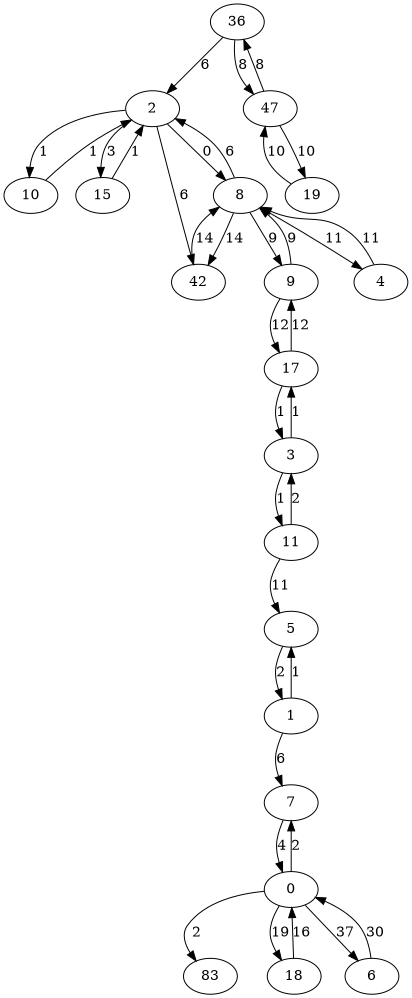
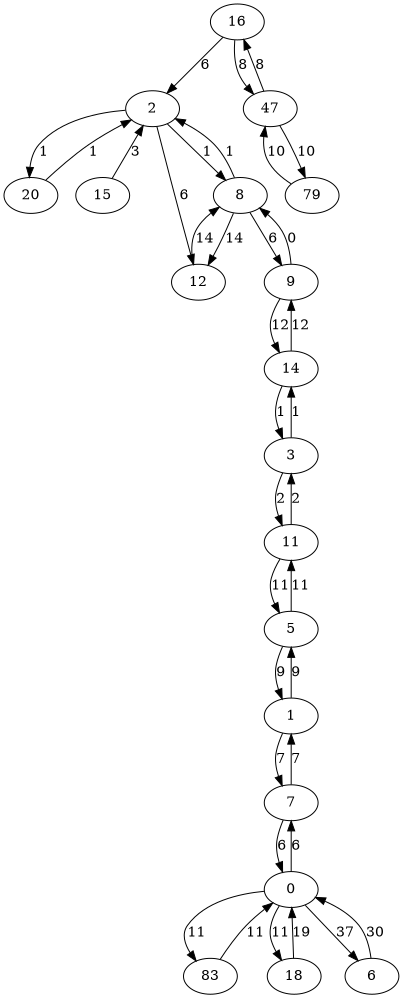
  digraph {
    2
    8
-   10
+   10 [label=20]
    15
-   12 [label=42]
+   12
    9
-   4
-   16 [label=36]
+   16
    n9 [label=47]
-   14 [label=17]
+   14
    3
    11
    5
    1
    0
    7
    n17 [label=83]
    18
    6
-   19
-   2 -> 8 [label=0]
+   19 [label=79]
+   2 -> 8 [label=1]
    2 -> 10 [label=1]
-   2 -> 15 [label=3]
    2 -> 12 [label=6]
-   8 -> 2 [label=6]
+   8 -> 2 [label=1]
    8 -> 12 [label=14]
-   8 -> 9 [label=9]
-   8 -> 4 [label=11]
+   8 -> 9 [label=6]
    10 -> 2 [label=1]
-   15 -> 2 [label=1]
+   15 -> 2 [label=3]
    12 -> 8 [label=14]
-   9 -> 8 [label=9]
+   9 -> 8 [label=0]
    9 -> 14 [label=12]
-   4 -> 8 [label=11]
    16 -> 2 [label=6]
    16 -> n9 [label=8]
    n9 -> 16 [label=8]
    n9 -> 19 [label=10]
    14 -> 9 [label=12]
    14 -> 3 [label=1]
    3 -> 14 [label=1]
-   3 -> 11 [label=1]
+   3 -> 11 [label=2]
    11 -> 3 [label=2]
    11 -> 5 [label=11]
-   5 -> 1 [label=2]
-   1 -> 5 [label=1]
-   1 -> 7 [label=6]
-   0 -> 7 [label=2]
-   0 -> n17 [label=2]
-   0 -> 18 [label=19]
+   5 -> 11 [label=11]
+   5 -> 1 [label=9]
+   1 -> 5 [label=9]
+   1 -> 7 [label=7]
+   0 -> 7 [label=6]
+   0 -> n17 [label=11]
+   0 -> 18 [label=11]
    0 -> 6 [label=37]
-   7 -> 0 [label=4]
-   18 -> 0 [label=16]
+   7 -> 1 [label=7]
+   7 -> 0 [label=6]
+   n17 -> 0 [label=11]
+   18 -> 0 [label=19]
    6 -> 0 [label=30]
    19 -> n9 [label=10]
  }
